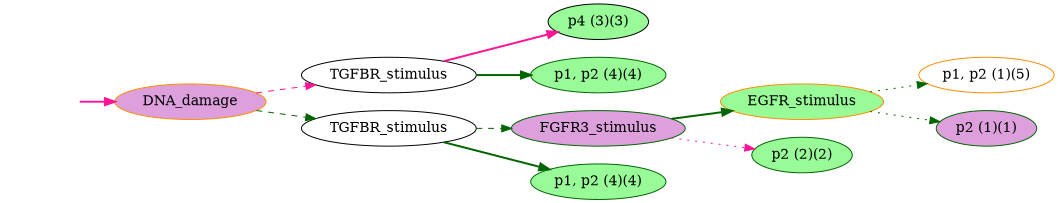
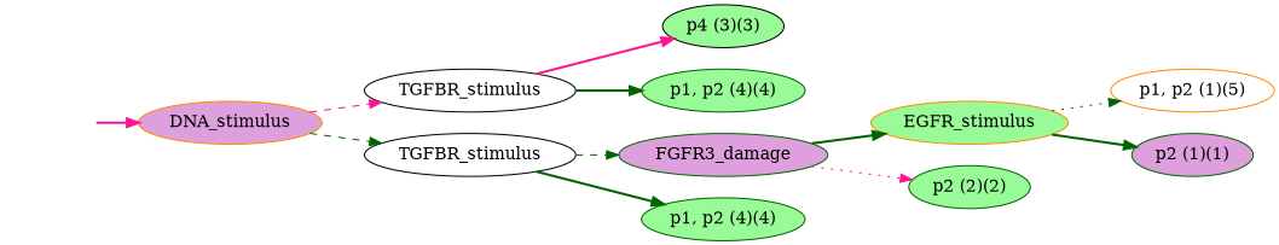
  digraph {
    rankdir=LR
    node [style=filled color=darkgreen fillcolor=palegreen]
    edge [color=darkgreen style=bold]
    init__ [height=0 style=invis width=0 color="" fillcolor=""]
-   n2 [color=darkorange fillcolor=plum label=DNA_damage]
+   n2 [color=darkorange fillcolor=plum label=DNA_stimulus]
    n3 [color=black fillcolor=white label=TGFBR_stimulus]
    n4 [color=black fillcolor=white label=TGFBR_stimulus]
    n5 [color=black label="p4 (3)(3)"]
    n6 [label="p1, p2 (4)(4)"]
-   n7 [fillcolor=plum label=FGFR3_stimulus]
+   n7 [fillcolor=plum label=FGFR3_damage]
    n8 [label="p1, p2 (4)(4)"]
    n9 [color=darkorange label=EGFR_stimulus]
    n10 [label="p2 (2)(2)"]
    n11 [color=darkorange fillcolor=white label="p1, p2 (1)(5)"]
    n12 [fillcolor=plum label="p2 (1)(1)"]
    init__ -> n2 [color=deeppink]
    n2 -> n3 [color=deeppink style=dashed]
    n2 -> n4 [style=dashed]
    n3 -> n5 [color=deeppink]
    n3 -> n6
    n4 -> n7 [style=dashed]
    n4 -> n8
    n7 -> n9
    n7 -> n10 [color=deeppink style=dotted]
    n9 -> n11 [style=dotted]
-   n9 -> n12 [style=dotted]
+   n9 -> n12
  }
